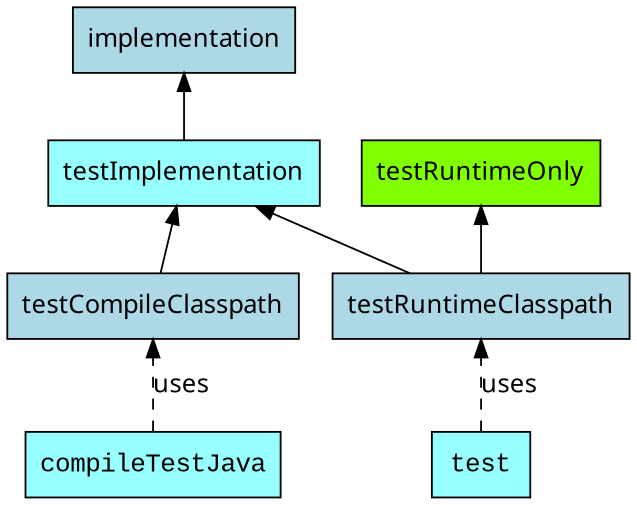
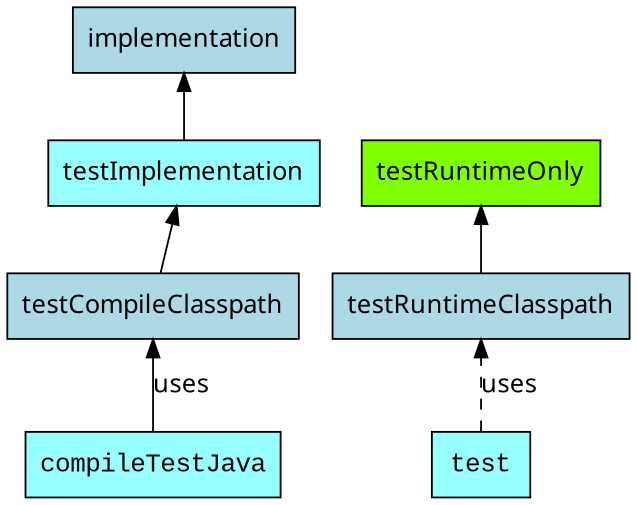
  digraph {
    rankdir=BT
    node [fillcolor=darkslategray1 fontname=Sans shape=box style=filled]
    edge [fontname=Sans]
    compileTestJava [fontname="Courier New"]
    testCompileClasspath [fillcolor=lightblue]
    testImplementation
    test [fontname="Courier New"]
    testRuntimeClasspath [fillcolor=lightblue]
    testRuntimeOnly [fillcolor=chartreuse]
    implementation [fillcolor=lightblue]
-   compileTestJava -> testCompileClasspath [label=uses style=dashed]
+   compileTestJava -> testCompileClasspath [label=uses style=solid]
    testCompileClasspath -> testImplementation
    testImplementation -> implementation
    test -> testRuntimeClasspath [label=uses style=dashed]
-   testRuntimeClasspath -> testImplementation
    testRuntimeClasspath -> testRuntimeOnly
  }
